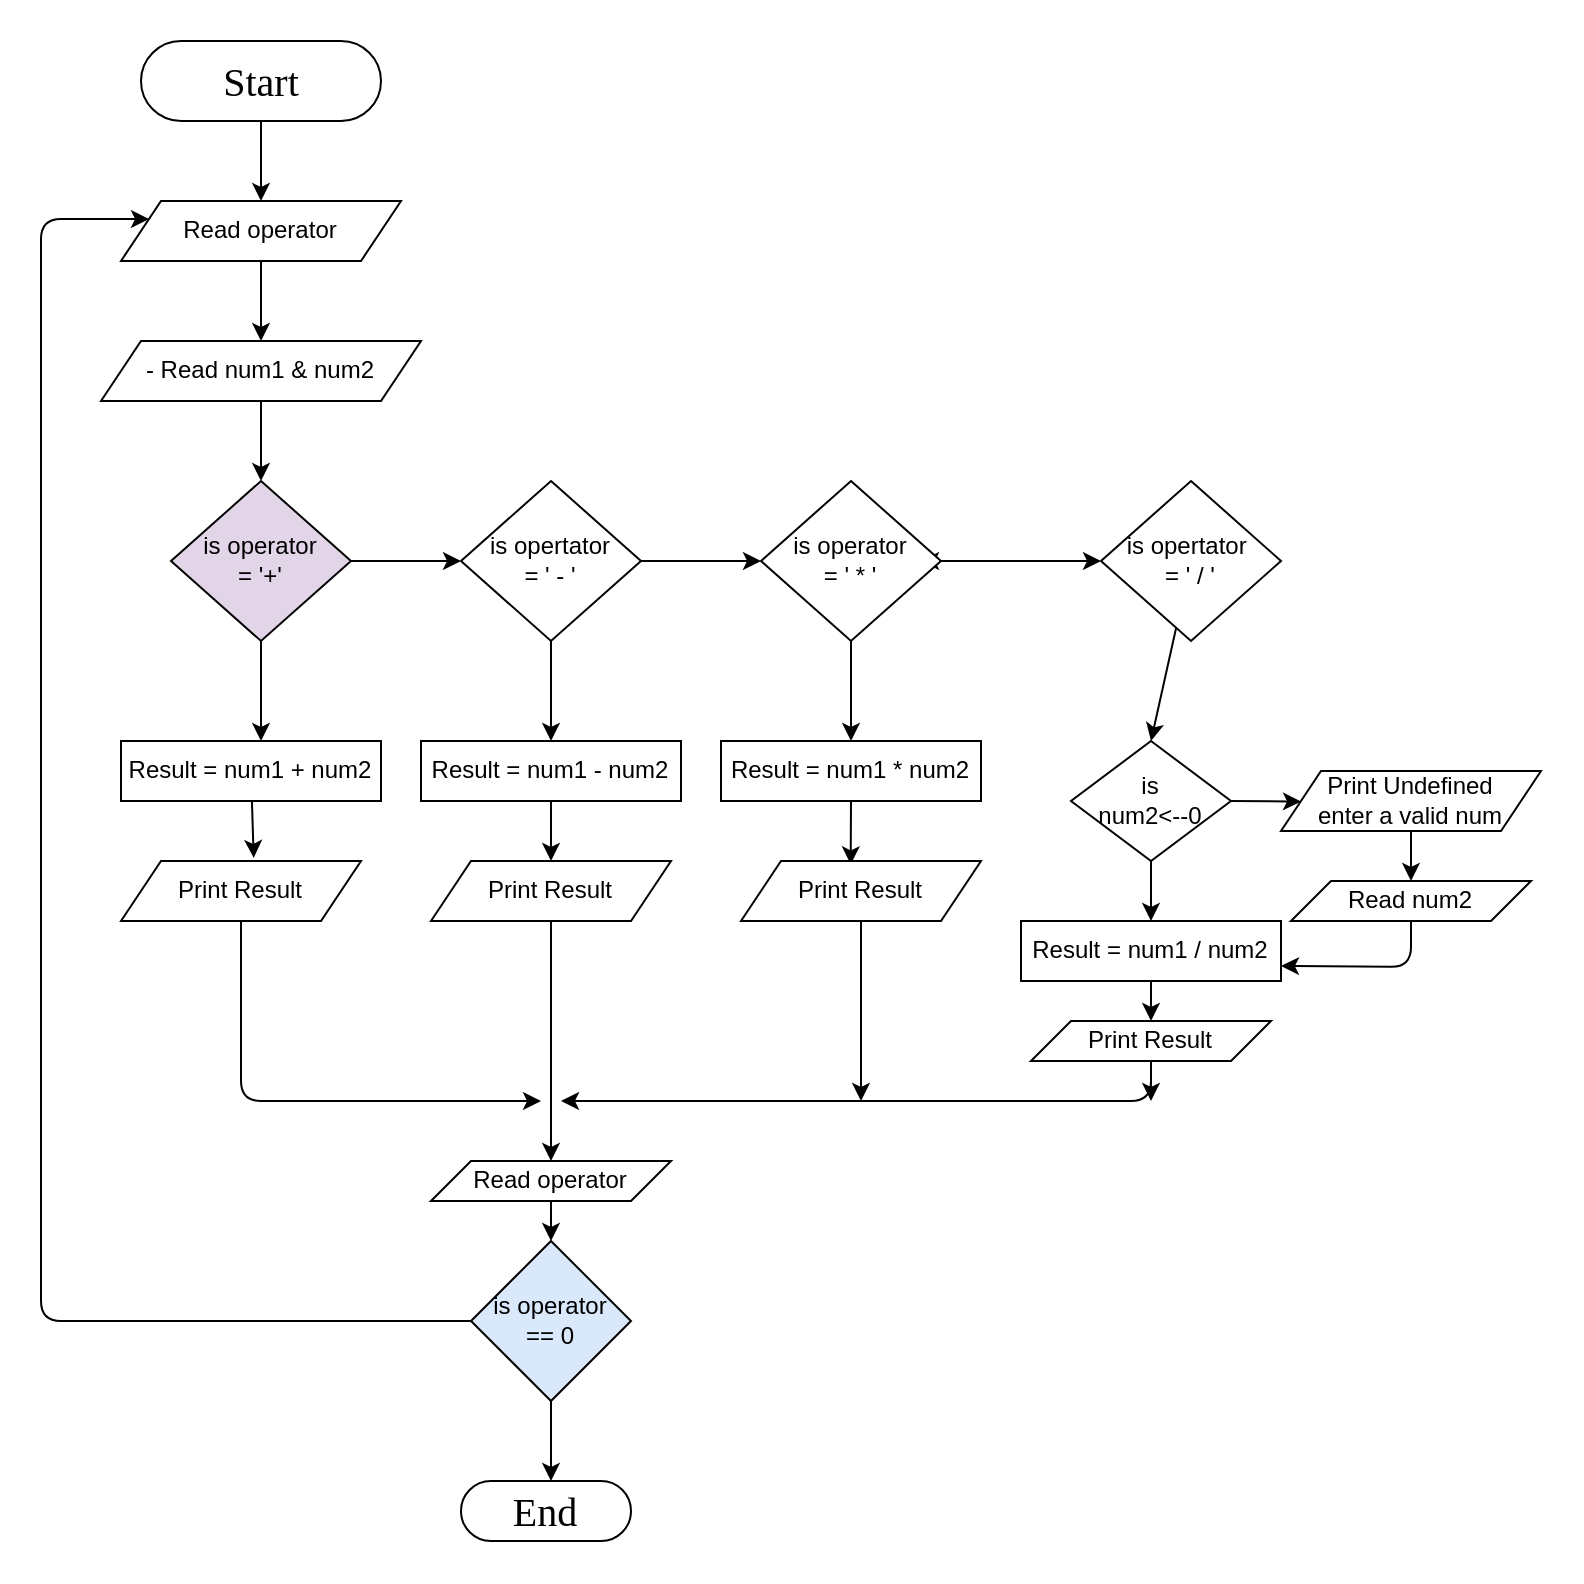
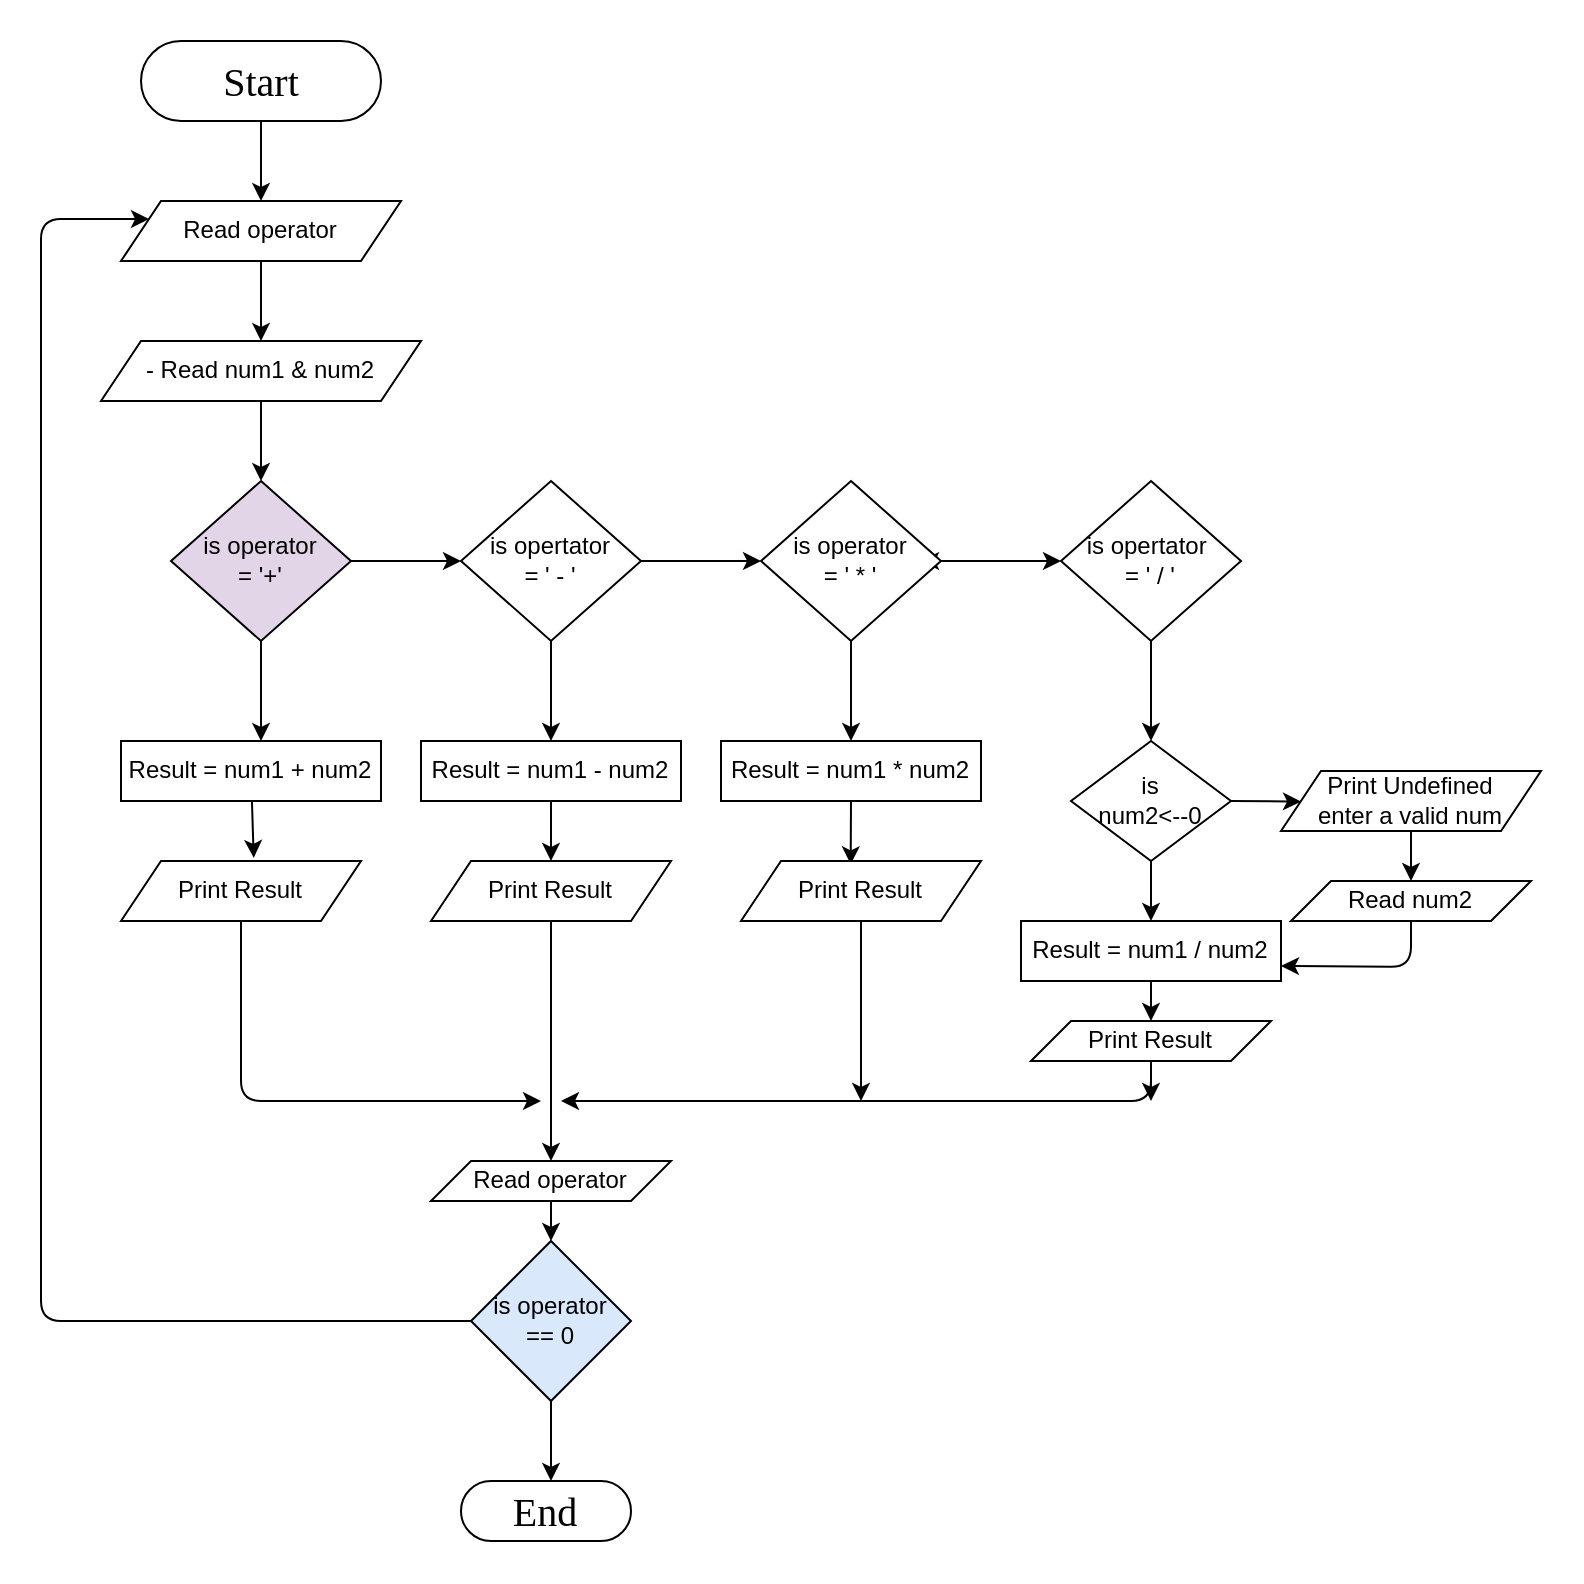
  <mxCell id="0" />
  <mxCell id="1" parent="0" />
  <mxCell id="2" style="edgeStyle=none;hachureGap=4;html=1;fontFamily=Comic Sans MS;fontSize=16;rounded=1;" edge="1" parent="1" source="3"><mxGeometry relative="1" as="geometry"><mxPoint x="130" y="100" as="targetPoint" /></mxGeometry></mxCell>
  <mxCell id="3" value="" style="whiteSpace=wrap;html=1;hachureGap=4;fontFamily=Comic Sans MS;fontSize=20;rounded=1;arcSize=50;" vertex="1" parent="1"><mxGeometry x="70" y="20" width="120" height="40" as="geometry" /></mxCell>
  <mxCell id="4" value="Start" style="text;html=1;align=center;verticalAlign=middle;resizable=0;points=[];autosize=1;strokeColor=none;fillColor=none;fontSize=20;fontFamily=Comic Sans MS;hachureGap=4;fontSource=https%3A%2F%2Ffonts.googleapis.com%2Fcss%3Ffamily%3DArchitects%2BDaughter;rounded=1;" vertex="1" parent="1"><mxGeometry x="90" y="20" width="80" height="40" as="geometry" /></mxCell>
  <mxCell id="5" style="edgeStyle=none;html=1;" edge="1" parent="1" source="6"><mxGeometry relative="1" as="geometry"><mxPoint x="130" y="170" as="targetPoint" /></mxGeometry></mxCell>
  <mxCell id="6" value="Read operator" style="shape=parallelogram;perimeter=parallelogramPerimeter;whiteSpace=wrap;html=1;fixedSize=1;" vertex="1" parent="1"><mxGeometry x="60" y="100" width="140" height="30" as="geometry" /></mxCell>
  <mxCell id="7" style="edgeStyle=none;html=1;" edge="1" parent="1" source="8"><mxGeometry relative="1" as="geometry"><mxPoint x="130" y="240" as="targetPoint" /></mxGeometry></mxCell>
  <mxCell id="8" value="- Read num1 &amp;amp; num2" style="shape=parallelogram;perimeter=parallelogramPerimeter;whiteSpace=wrap;html=1;fixedSize=1;" vertex="1" parent="1"><mxGeometry x="50" y="170" width="160" height="30" as="geometry" /></mxCell>
  <mxCell id="9" style="edgeStyle=none;html=1;entryX=0;entryY=0.5;entryDx=0;entryDy=0;" edge="1" parent="1" source="11" target="14"><mxGeometry relative="1" as="geometry"><mxPoint x="220" y="280" as="targetPoint" /></mxGeometry></mxCell>
  <mxCell id="10" style="edgeStyle=none;html=1;" edge="1" parent="1" source="11"><mxGeometry relative="1" as="geometry"><mxPoint x="130" y="370" as="targetPoint" /></mxGeometry></mxCell>
  <mxCell id="11" value="is operator&lt;br&gt;= '+'" style="rhombus;whiteSpace=wrap;html=1;fillColor=#e1d5e7;" vertex="1" parent="1"><mxGeometry x="85" y="240" width="90" height="80" as="geometry" /></mxCell>
  <mxCell id="12" style="edgeStyle=none;html=1;" edge="1" parent="1" source="14"><mxGeometry relative="1" as="geometry"><mxPoint x="380" y="280" as="targetPoint" /></mxGeometry></mxCell>
  <mxCell id="13" value="" style="edgeStyle=none;html=1;" edge="1" parent="1" source="14" target="24"><mxGeometry relative="1" as="geometry" /></mxCell>
  <mxCell id="14" value="is opertator&lt;br&gt;= ' - '" style="rhombus;whiteSpace=wrap;html=1;" vertex="1" parent="1"><mxGeometry x="230" y="240" width="90" height="80" as="geometry" /></mxCell>
  <mxCell id="15" style="edgeStyle=none;html=1;" edge="1" parent="1" source="18"><mxGeometry relative="1" as="geometry"><mxPoint x="460" y="280" as="targetPoint" /></mxGeometry></mxCell>
  <mxCell id="16" style="edgeStyle=none;html=1;entryX=0.5;entryY=0;entryDx=0;entryDy=0;" edge="1" parent="1" source="18" target="26"><mxGeometry relative="1" as="geometry"><mxPoint x="385" y="370" as="targetPoint" /></mxGeometry></mxCell>
  <mxCell id="17" style="edgeStyle=none;html=1;entryX=0;entryY=0.5;entryDx=0;entryDy=0;" edge="1" parent="1" source="18" target="20"><mxGeometry relative="1" as="geometry" /></mxCell>
  <mxCell id="18" value="is operator&lt;br&gt;= ' * '" style="rhombus;whiteSpace=wrap;html=1;" vertex="1" parent="1"><mxGeometry x="380" y="240" width="90" height="80" as="geometry" /></mxCell>
  <mxCell id="19" style="edgeStyle=none;html=1;" edge="1" parent="1" source="20"><mxGeometry relative="1" as="geometry"><mxPoint x="575" y="370" as="targetPoint" /></mxGeometry></mxCell>
- <mxCell id="20" value="is opertator&amp;nbsp;&lt;br&gt;= ' / '" style="rhombus;whiteSpace=wrap;html=1;" vertex="1" parent="1"><mxGeometry x="550" y="240" width="90" height="80" as="geometry" /></mxCell>
+ <mxCell id="20" value="is opertator&amp;nbsp;&lt;br&gt;= ' / '" style="rhombus;whiteSpace=wrap;html=1;" vertex="1" parent="1"><mxGeometry x="530" y="240" width="90" height="80" as="geometry" /></mxCell>
  <mxCell id="21" style="edgeStyle=none;html=1;entryX=0.553;entryY=-0.052;entryDx=0;entryDy=0;entryPerimeter=0;" edge="1" parent="1" source="22" target="33"><mxGeometry relative="1" as="geometry" /></mxCell>
  <mxCell id="22" value="Result = num1 + num2" style="whiteSpace=wrap;html=1;" vertex="1" parent="1"><mxGeometry x="60" y="370" width="130" height="30" as="geometry" /></mxCell>
  <mxCell id="23" style="edgeStyle=none;html=1;entryX=0.5;entryY=0;entryDx=0;entryDy=0;" edge="1" parent="1" source="24" target="38"><mxGeometry relative="1" as="geometry" /></mxCell>
  <mxCell id="24" value="Result = num1 - num2" style="whiteSpace=wrap;html=1;" vertex="1" parent="1"><mxGeometry x="210" y="370" width="130" height="30" as="geometry" /></mxCell>
  <mxCell id="25" style="edgeStyle=none;html=1;exitX=0.5;exitY=1;exitDx=0;exitDy=0;entryX=0.457;entryY=0.055;entryDx=0;entryDy=0;entryPerimeter=0;" edge="1" parent="1" source="26" target="40"><mxGeometry relative="1" as="geometry" /></mxCell>
  <mxCell id="26" value="Result = num1 * num2" style="whiteSpace=wrap;html=1;" vertex="1" parent="1"><mxGeometry x="360" y="370" width="130" height="30" as="geometry" /></mxCell>
  <mxCell id="27" style="edgeStyle=none;html=1;entryX=0.5;entryY=0;entryDx=0;entryDy=0;" edge="1" parent="1" source="28" target="36"><mxGeometry relative="1" as="geometry" /></mxCell>
  <mxCell id="28" value="Result = num1 / num2" style="whiteSpace=wrap;html=1;" vertex="1" parent="1"><mxGeometry x="510" y="460" width="130" height="30" as="geometry" /></mxCell>
  <mxCell id="29" style="edgeStyle=none;html=1;entryX=0.5;entryY=0;entryDx=0;entryDy=0;" edge="1" parent="1" source="31" target="28"><mxGeometry relative="1" as="geometry" /></mxCell>
  <mxCell id="30" style="edgeStyle=none;html=1;exitX=1;exitY=0.5;exitDx=0;exitDy=0;" edge="1" parent="1" source="31"><mxGeometry relative="1" as="geometry"><mxPoint x="650" y="400.25" as="targetPoint" /></mxGeometry></mxCell>
  <mxCell id="31" value="is &lt;br&gt;num2&amp;lt;--0" style="rhombus;whiteSpace=wrap;html=1;" vertex="1" parent="1"><mxGeometry x="535" y="370" width="80" height="60" as="geometry" /></mxCell>
  <mxCell id="32" style="edgeStyle=none;html=1;exitX=0.5;exitY=1;exitDx=0;exitDy=0;" edge="1" parent="1" source="33"><mxGeometry relative="1" as="geometry"><mxPoint x="270" y="550" as="targetPoint" /><Array as="points"><mxPoint x="120" y="550" /></Array></mxGeometry></mxCell>
  <mxCell id="33" value="Print Result" style="shape=parallelogram;perimeter=parallelogramPerimeter;whiteSpace=wrap;html=1;fixedSize=1;" vertex="1" parent="1"><mxGeometry x="60" y="430" width="120" height="30" as="geometry" /></mxCell>
  <mxCell id="34" style="edgeStyle=none;html=1;" edge="1" parent="1" source="36"><mxGeometry relative="1" as="geometry"><mxPoint x="575" y="550" as="targetPoint" /></mxGeometry></mxCell>
  <mxCell id="35" style="edgeStyle=none;html=1;" edge="1" parent="1" source="36"><mxGeometry relative="1" as="geometry"><mxPoint x="280" y="550" as="targetPoint" /><Array as="points"><mxPoint x="575" y="550" /></Array></mxGeometry></mxCell>
  <mxCell id="36" value="Print Result" style="shape=parallelogram;perimeter=parallelogramPerimeter;whiteSpace=wrap;html=1;fixedSize=1;" vertex="1" parent="1"><mxGeometry x="515" y="510" width="120" height="20" as="geometry" /></mxCell>
  <mxCell id="37" style="edgeStyle=none;html=1;entryX=0.5;entryY=0;entryDx=0;entryDy=0;" edge="1" parent="1" source="38" target="42"><mxGeometry relative="1" as="geometry"><mxPoint x="275" y="550" as="targetPoint" /><Array as="points"><mxPoint x="275" y="580" /></Array></mxGeometry></mxCell>
  <mxCell id="38" value="Print Result" style="shape=parallelogram;perimeter=parallelogramPerimeter;whiteSpace=wrap;html=1;fixedSize=1;" vertex="1" parent="1"><mxGeometry x="215" y="430" width="120" height="30" as="geometry" /></mxCell>
  <mxCell id="39" style="edgeStyle=none;html=1;" edge="1" parent="1" source="40"><mxGeometry relative="1" as="geometry"><mxPoint x="430" y="550" as="targetPoint" /></mxGeometry></mxCell>
  <mxCell id="40" value="Print Result" style="shape=parallelogram;perimeter=parallelogramPerimeter;whiteSpace=wrap;html=1;fixedSize=1;" vertex="1" parent="1"><mxGeometry x="370" y="430" width="120" height="30" as="geometry" /></mxCell>
  <mxCell id="41" style="edgeStyle=none;html=1;" edge="1" parent="1" source="42"><mxGeometry relative="1" as="geometry"><mxPoint x="275" y="620" as="targetPoint" /></mxGeometry></mxCell>
  <mxCell id="42" value="Read operator" style="shape=parallelogram;perimeter=parallelogramPerimeter;whiteSpace=wrap;html=1;fixedSize=1;" vertex="1" parent="1"><mxGeometry x="215" y="580" width="120" height="20" as="geometry" /></mxCell>
  <mxCell id="43" style="edgeStyle=none;html=1;" edge="1" parent="1" source="45"><mxGeometry relative="1" as="geometry"><mxPoint x="275" y="740" as="targetPoint" /></mxGeometry></mxCell>
  <mxCell id="44" style="edgeStyle=none;html=1;entryX=0;entryY=0.25;entryDx=0;entryDy=0;" edge="1" parent="1" source="45" target="6"><mxGeometry relative="1" as="geometry"><Array as="points"><mxPoint x="20" y="660" /><mxPoint x="20" y="109" /></Array></mxGeometry></mxCell>
  <mxCell id="45" value="is operator&lt;br&gt;== 0" style="rhombus;whiteSpace=wrap;html=1;fillColor=#dae8fc;" vertex="1" parent="1"><mxGeometry x="235" y="620" width="80" height="80" as="geometry" /></mxCell>
  <mxCell id="46" value="End" style="whiteSpace=wrap;html=1;hachureGap=4;fontFamily=Comic Sans MS;fontSize=20;rounded=1;arcSize=50;" vertex="1" parent="1"><mxGeometry x="230" y="740" width="85" height="30" as="geometry" /></mxCell>
  <mxCell id="47" style="edgeStyle=none;html=1;" edge="1" parent="1" source="48"><mxGeometry relative="1" as="geometry"><mxPoint x="705" y="440" as="targetPoint" /></mxGeometry></mxCell>
  <mxCell id="48" value="Print Undefined&lt;br&gt;enter a valid num" style="shape=parallelogram;perimeter=parallelogramPerimeter;whiteSpace=wrap;html=1;fixedSize=1;" vertex="1" parent="1"><mxGeometry x="640" y="385" width="130" height="30" as="geometry" /></mxCell>
  <mxCell id="49" style="edgeStyle=none;html=1;entryX=1;entryY=0.75;entryDx=0;entryDy=0;" edge="1" parent="1" source="50" target="28"><mxGeometry relative="1" as="geometry"><Array as="points"><mxPoint x="705" y="483" /></Array></mxGeometry></mxCell>
  <mxCell id="50" value="Read num2" style="shape=parallelogram;perimeter=parallelogramPerimeter;whiteSpace=wrap;html=1;fixedSize=1;" vertex="1" parent="1"><mxGeometry x="645" y="440" width="120" height="20" as="geometry" /></mxCell>
